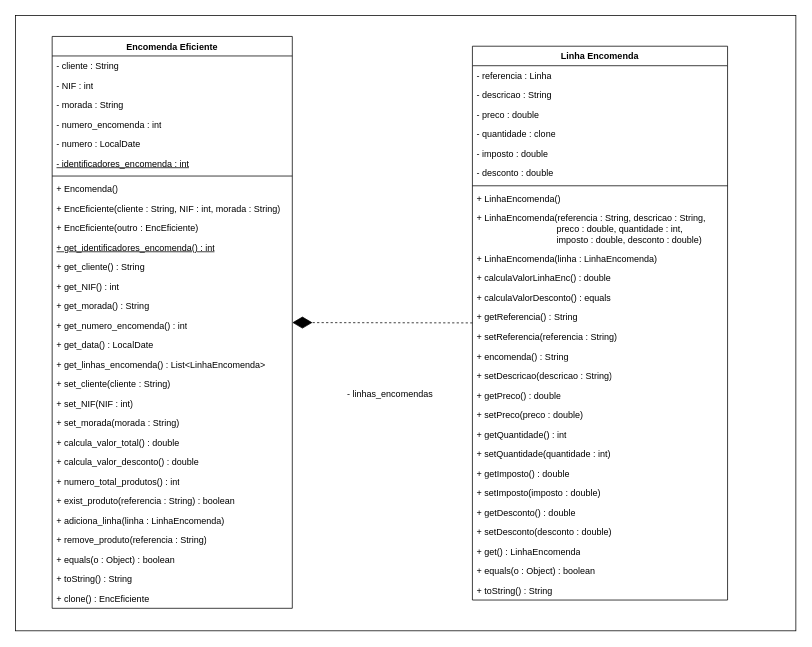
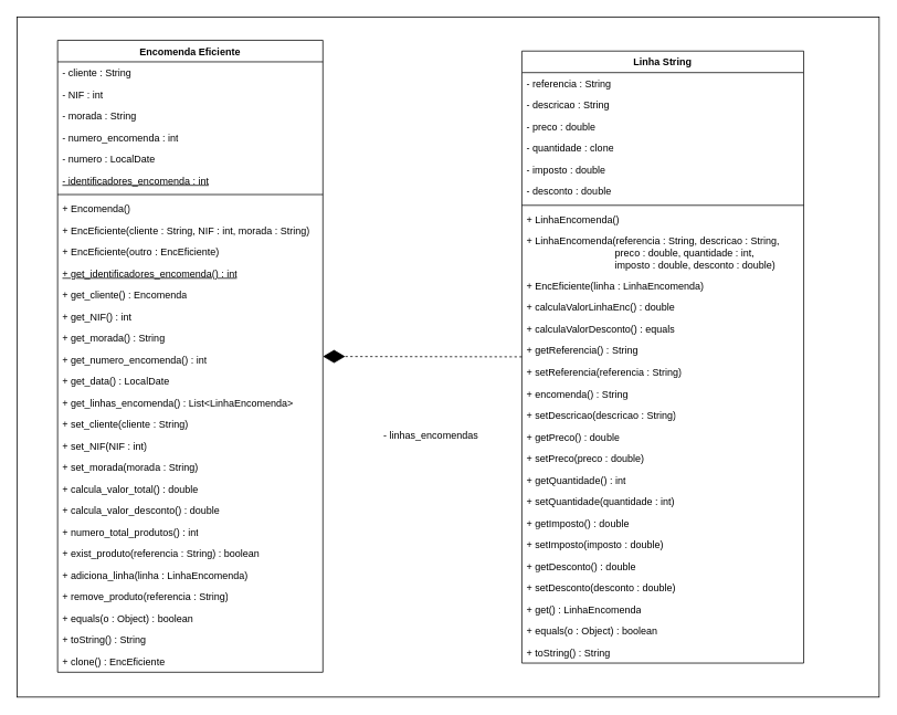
  <mxCell id="0" />
  <mxCell id="1" parent="0" />
  <mxCell id="2" value="" style="rounded=0;whiteSpace=wrap;html=1;" vertex="1" parent="1"><mxGeometry x="20" y="20" width="1040" height="820" as="geometry" /></mxCell>
- <mxCell id="3" value="&lt;div&gt;Linha Encomenda&lt;/div&gt;" style="swimlane;fontStyle=1;align=center;verticalAlign=top;childLayout=stackLayout;horizontal=1;startSize=26;horizontalStack=0;resizeParent=1;resizeParentMax=0;resizeLast=0;collapsible=1;marginBottom=0;whiteSpace=wrap;html=1;" vertex="1" parent="1"><mxGeometry x="629" y="61" width="340" height="738" as="geometry" /></mxCell>
- <mxCell id="4" value="- referencia : Linha" style="text;strokeColor=none;fillColor=none;align=left;verticalAlign=top;spacingLeft=4;spacingRight=4;overflow=hidden;rotatable=0;points=[[0,0.5],[1,0.5]];portConstraint=eastwest;whiteSpace=wrap;html=1;" vertex="1" parent="3"><mxGeometry y="26" width="340" height="26" as="geometry" /></mxCell>
+ <mxCell id="3" value="&lt;div&gt;Linha String&lt;/div&gt;" style="swimlane;fontStyle=1;align=center;verticalAlign=top;childLayout=stackLayout;horizontal=1;startSize=26;horizontalStack=0;resizeParent=1;resizeParentMax=0;resizeLast=0;collapsible=1;marginBottom=0;whiteSpace=wrap;html=1;" vertex="1" parent="1"><mxGeometry x="629" y="61" width="340" height="738" as="geometry" /></mxCell>
+ <mxCell id="4" value="- referencia : String" style="text;strokeColor=none;fillColor=none;align=left;verticalAlign=top;spacingLeft=4;spacingRight=4;overflow=hidden;rotatable=0;points=[[0,0.5],[1,0.5]];portConstraint=eastwest;whiteSpace=wrap;html=1;" vertex="1" parent="3"><mxGeometry y="26" width="340" height="26" as="geometry" /></mxCell>
  <mxCell id="5" value="- descricao : String" style="text;strokeColor=none;fillColor=none;align=left;verticalAlign=top;spacingLeft=4;spacingRight=4;overflow=hidden;rotatable=0;points=[[0,0.5],[1,0.5]];portConstraint=eastwest;whiteSpace=wrap;html=1;" vertex="1" parent="3"><mxGeometry y="52" width="340" height="26" as="geometry" /></mxCell>
  <mxCell id="6" value="- preco : double" style="text;strokeColor=none;fillColor=none;align=left;verticalAlign=top;spacingLeft=4;spacingRight=4;overflow=hidden;rotatable=0;points=[[0,0.5],[1,0.5]];portConstraint=eastwest;whiteSpace=wrap;html=1;" vertex="1" parent="3"><mxGeometry y="78" width="340" height="26" as="geometry" /></mxCell>
  <mxCell id="7" value="- quantidade : clone" style="text;strokeColor=none;fillColor=none;align=left;verticalAlign=top;spacingLeft=4;spacingRight=4;overflow=hidden;rotatable=0;points=[[0,0.5],[1,0.5]];portConstraint=eastwest;whiteSpace=wrap;html=1;" vertex="1" parent="3"><mxGeometry y="104" width="340" height="26" as="geometry" /></mxCell>
  <mxCell id="8" value="- imposto : double" style="text;strokeColor=none;fillColor=none;align=left;verticalAlign=top;spacingLeft=4;spacingRight=4;overflow=hidden;rotatable=0;points=[[0,0.5],[1,0.5]];portConstraint=eastwest;whiteSpace=wrap;html=1;" vertex="1" parent="3"><mxGeometry y="130" width="340" height="26" as="geometry" /></mxCell>
  <mxCell id="9" value="- desconto : double" style="text;strokeColor=none;fillColor=none;align=left;verticalAlign=top;spacingLeft=4;spacingRight=4;overflow=hidden;rotatable=0;points=[[0,0.5],[1,0.5]];portConstraint=eastwest;whiteSpace=wrap;html=1;" vertex="1" parent="3"><mxGeometry y="156" width="340" height="26" as="geometry" /></mxCell>
  <mxCell id="10" value="" style="line;strokeWidth=1;fillColor=none;align=left;verticalAlign=middle;spacingTop=-1;spacingLeft=3;spacingRight=3;rotatable=0;labelPosition=right;points=[];portConstraint=eastwest;strokeColor=inherit;" vertex="1" parent="3"><mxGeometry y="182" width="340" height="8" as="geometry" /></mxCell>
  <mxCell id="11" value="+ LinhaEncomenda()" style="text;strokeColor=none;fillColor=none;align=left;verticalAlign=top;spacingLeft=4;spacingRight=4;overflow=hidden;rotatable=0;points=[[0,0.5],[1,0.5]];portConstraint=eastwest;whiteSpace=wrap;html=1;" vertex="1" parent="3"><mxGeometry y="190" width="340" height="26" as="geometry" /></mxCell>
  <mxCell id="12" value="&lt;div&gt;+ LinhaEncomenda(referencia : String, descricao : String,&lt;/div&gt;&lt;div&gt;&lt;span style=&quot;white-space: pre;&quot;&gt;&#09;&lt;/span&gt;&lt;span style=&quot;white-space: pre;&quot;&gt;&#09;&lt;/span&gt;&lt;span style=&quot;white-space: pre;&quot;&gt;&#09;&lt;/span&gt;&lt;span style=&quot;white-space: pre;&quot;&gt;&#09;&lt;/span&gt;preco : double, quantidade : int,&lt;/div&gt;&lt;div&gt;&lt;span style=&quot;white-space: pre;&quot;&gt;&#09;&lt;/span&gt;&lt;span style=&quot;white-space: pre;&quot;&gt;&#09;&lt;/span&gt;&lt;span style=&quot;white-space: pre;&quot;&gt;&#09;&lt;/span&gt;&lt;span style=&quot;white-space: pre;&quot;&gt;&#09;&lt;/span&gt;imposto : double, desconto : double)&lt;/div&gt;" style="text;strokeColor=none;fillColor=none;align=left;verticalAlign=top;spacingLeft=4;spacingRight=4;overflow=hidden;rotatable=0;points=[[0,0.5],[1,0.5]];portConstraint=eastwest;whiteSpace=wrap;html=1;" vertex="1" parent="3"><mxGeometry y="216" width="340" height="54" as="geometry" /></mxCell>
- <mxCell id="13" value="+ LinhaEncomenda(linha : LinhaEncomenda)" style="text;strokeColor=none;fillColor=none;align=left;verticalAlign=top;spacingLeft=4;spacingRight=4;overflow=hidden;rotatable=0;points=[[0,0.5],[1,0.5]];portConstraint=eastwest;whiteSpace=wrap;html=1;" vertex="1" parent="3"><mxGeometry y="270" width="340" height="26" as="geometry" /></mxCell>
+ <mxCell id="13" value="+ EncEficiente(linha : LinhaEncomenda)" style="text;strokeColor=none;fillColor=none;align=left;verticalAlign=top;spacingLeft=4;spacingRight=4;overflow=hidden;rotatable=0;points=[[0,0.5],[1,0.5]];portConstraint=eastwest;whiteSpace=wrap;html=1;" vertex="1" parent="3"><mxGeometry y="270" width="340" height="26" as="geometry" /></mxCell>
  <mxCell id="14" value="+ calculaValorLinhaEnc() : double" style="text;strokeColor=none;fillColor=none;align=left;verticalAlign=top;spacingLeft=4;spacingRight=4;overflow=hidden;rotatable=0;points=[[0,0.5],[1,0.5]];portConstraint=eastwest;whiteSpace=wrap;html=1;" vertex="1" parent="3"><mxGeometry y="296" width="340" height="26" as="geometry" /></mxCell>
  <mxCell id="15" value="+ calculaValorDesconto() : equals" style="text;strokeColor=none;fillColor=none;align=left;verticalAlign=top;spacingLeft=4;spacingRight=4;overflow=hidden;rotatable=0;points=[[0,0.5],[1,0.5]];portConstraint=eastwest;whiteSpace=wrap;html=1;" vertex="1" parent="3"><mxGeometry y="322" width="340" height="26" as="geometry" /></mxCell>
  <mxCell id="16" value="+ getReferencia() : String" style="text;strokeColor=none;fillColor=none;align=left;verticalAlign=top;spacingLeft=4;spacingRight=4;overflow=hidden;rotatable=0;points=[[0,0.5],[1,0.5]];portConstraint=eastwest;whiteSpace=wrap;html=1;" vertex="1" parent="3"><mxGeometry y="348" width="340" height="26" as="geometry" /></mxCell>
  <mxCell id="17" value="+ setReferencia(referencia : String)" style="text;strokeColor=none;fillColor=none;align=left;verticalAlign=top;spacingLeft=4;spacingRight=4;overflow=hidden;rotatable=0;points=[[0,0.5],[1,0.5]];portConstraint=eastwest;whiteSpace=wrap;html=1;" vertex="1" parent="3"><mxGeometry y="374" width="340" height="26" as="geometry" /></mxCell>
  <mxCell id="18" value="+ encomenda() : String" style="text;strokeColor=none;fillColor=none;align=left;verticalAlign=top;spacingLeft=4;spacingRight=4;overflow=hidden;rotatable=0;points=[[0,0.5],[1,0.5]];portConstraint=eastwest;whiteSpace=wrap;html=1;" vertex="1" parent="3"><mxGeometry y="400" width="340" height="26" as="geometry" /></mxCell>
  <mxCell id="19" value="+ setDescricao(descricao : String)" style="text;strokeColor=none;fillColor=none;align=left;verticalAlign=top;spacingLeft=4;spacingRight=4;overflow=hidden;rotatable=0;points=[[0,0.5],[1,0.5]];portConstraint=eastwest;whiteSpace=wrap;html=1;" vertex="1" parent="3"><mxGeometry y="426" width="340" height="26" as="geometry" /></mxCell>
  <mxCell id="20" value="+ getPreco() : double" style="text;strokeColor=none;fillColor=none;align=left;verticalAlign=top;spacingLeft=4;spacingRight=4;overflow=hidden;rotatable=0;points=[[0,0.5],[1,0.5]];portConstraint=eastwest;whiteSpace=wrap;html=1;" vertex="1" parent="3"><mxGeometry y="452" width="340" height="26" as="geometry" /></mxCell>
  <mxCell id="21" value="+ setPreco(preco : double)" style="text;strokeColor=none;fillColor=none;align=left;verticalAlign=top;spacingLeft=4;spacingRight=4;overflow=hidden;rotatable=0;points=[[0,0.5],[1,0.5]];portConstraint=eastwest;whiteSpace=wrap;html=1;" vertex="1" parent="3"><mxGeometry y="478" width="340" height="26" as="geometry" /></mxCell>
  <mxCell id="22" value="+ getQuantidade() : int" style="text;strokeColor=none;fillColor=none;align=left;verticalAlign=top;spacingLeft=4;spacingRight=4;overflow=hidden;rotatable=0;points=[[0,0.5],[1,0.5]];portConstraint=eastwest;whiteSpace=wrap;html=1;" vertex="1" parent="3"><mxGeometry y="504" width="340" height="26" as="geometry" /></mxCell>
  <mxCell id="23" value="+ setQuantidade(quantidade : int)" style="text;strokeColor=none;fillColor=none;align=left;verticalAlign=top;spacingLeft=4;spacingRight=4;overflow=hidden;rotatable=0;points=[[0,0.5],[1,0.5]];portConstraint=eastwest;whiteSpace=wrap;html=1;" vertex="1" parent="3"><mxGeometry y="530" width="340" height="26" as="geometry" /></mxCell>
  <mxCell id="24" value="+ getImposto() : double" style="text;strokeColor=none;fillColor=none;align=left;verticalAlign=top;spacingLeft=4;spacingRight=4;overflow=hidden;rotatable=0;points=[[0,0.5],[1,0.5]];portConstraint=eastwest;whiteSpace=wrap;html=1;" vertex="1" parent="3"><mxGeometry y="556" width="340" height="26" as="geometry" /></mxCell>
  <mxCell id="25" value="+ setImposto(imposto : double)" style="text;strokeColor=none;fillColor=none;align=left;verticalAlign=top;spacingLeft=4;spacingRight=4;overflow=hidden;rotatable=0;points=[[0,0.5],[1,0.5]];portConstraint=eastwest;whiteSpace=wrap;html=1;" vertex="1" parent="3"><mxGeometry y="582" width="340" height="26" as="geometry" /></mxCell>
  <mxCell id="26" value="+ getDesconto() : double" style="text;strokeColor=none;fillColor=none;align=left;verticalAlign=top;spacingLeft=4;spacingRight=4;overflow=hidden;rotatable=0;points=[[0,0.5],[1,0.5]];portConstraint=eastwest;whiteSpace=wrap;html=1;" vertex="1" parent="3"><mxGeometry y="608" width="340" height="26" as="geometry" /></mxCell>
  <mxCell id="27" value="+ setDesconto(desconto : double)" style="text;strokeColor=none;fillColor=none;align=left;verticalAlign=top;spacingLeft=4;spacingRight=4;overflow=hidden;rotatable=0;points=[[0,0.5],[1,0.5]];portConstraint=eastwest;whiteSpace=wrap;html=1;" vertex="1" parent="3"><mxGeometry y="634" width="340" height="26" as="geometry" /></mxCell>
  <mxCell id="28" value="+ get() : LinhaEncomenda" style="text;strokeColor=none;fillColor=none;align=left;verticalAlign=top;spacingLeft=4;spacingRight=4;overflow=hidden;rotatable=0;points=[[0,0.5],[1,0.5]];portConstraint=eastwest;whiteSpace=wrap;html=1;" vertex="1" parent="3"><mxGeometry y="660" width="340" height="26" as="geometry" /></mxCell>
  <mxCell id="29" value="+ equals(o : Object) : boolean" style="text;strokeColor=none;fillColor=none;align=left;verticalAlign=top;spacingLeft=4;spacingRight=4;overflow=hidden;rotatable=0;points=[[0,0.5],[1,0.5]];portConstraint=eastwest;whiteSpace=wrap;html=1;" vertex="1" parent="3"><mxGeometry y="686" width="340" height="26" as="geometry" /></mxCell>
  <mxCell id="30" value="+ toString() : String" style="text;strokeColor=none;fillColor=none;align=left;verticalAlign=top;spacingLeft=4;spacingRight=4;overflow=hidden;rotatable=0;points=[[0,0.5],[1,0.5]];portConstraint=eastwest;whiteSpace=wrap;html=1;" vertex="1" parent="3"><mxGeometry y="712" width="340" height="26" as="geometry" /></mxCell>
  <mxCell id="31" value="Encomenda Eficiente" style="swimlane;fontStyle=1;align=center;verticalAlign=top;childLayout=stackLayout;horizontal=1;startSize=26;horizontalStack=0;resizeParent=1;resizeParentMax=0;resizeLast=0;collapsible=1;marginBottom=0;whiteSpace=wrap;html=1;" vertex="1" parent="1"><mxGeometry x="69" y="48" width="320" height="762" as="geometry" /></mxCell>
  <mxCell id="32" value="- cliente : String" style="text;strokeColor=none;fillColor=none;align=left;verticalAlign=top;spacingLeft=4;spacingRight=4;overflow=hidden;rotatable=0;points=[[0,0.5],[1,0.5]];portConstraint=eastwest;whiteSpace=wrap;html=1;" vertex="1" parent="31"><mxGeometry y="26" width="320" height="26" as="geometry" /></mxCell>
  <mxCell id="33" value="- NIF : int" style="text;strokeColor=none;fillColor=none;align=left;verticalAlign=top;spacingLeft=4;spacingRight=4;overflow=hidden;rotatable=0;points=[[0,0.5],[1,0.5]];portConstraint=eastwest;whiteSpace=wrap;html=1;" vertex="1" parent="31"><mxGeometry y="52" width="320" height="26" as="geometry" /></mxCell>
  <mxCell id="34" value="- morada : String" style="text;strokeColor=none;fillColor=none;align=left;verticalAlign=top;spacingLeft=4;spacingRight=4;overflow=hidden;rotatable=0;points=[[0,0.5],[1,0.5]];portConstraint=eastwest;whiteSpace=wrap;html=1;" vertex="1" parent="31"><mxGeometry y="78" width="320" height="26" as="geometry" /></mxCell>
  <mxCell id="35" value="- numero_encomenda : int" style="text;strokeColor=none;fillColor=none;align=left;verticalAlign=top;spacingLeft=4;spacingRight=4;overflow=hidden;rotatable=0;points=[[0,0.5],[1,0.5]];portConstraint=eastwest;whiteSpace=wrap;html=1;" vertex="1" parent="31"><mxGeometry y="104" width="320" height="26" as="geometry" /></mxCell>
  <mxCell id="36" value="- numero : LocalDate" style="text;strokeColor=none;fillColor=none;align=left;verticalAlign=top;spacingLeft=4;spacingRight=4;overflow=hidden;rotatable=0;points=[[0,0.5],[1,0.5]];portConstraint=eastwest;whiteSpace=wrap;html=1;" vertex="1" parent="31"><mxGeometry y="130" width="320" height="26" as="geometry" /></mxCell>
  <mxCell id="37" value="&lt;u&gt;- identificadores_encomenda : int&lt;/u&gt;" style="text;strokeColor=none;fillColor=none;align=left;verticalAlign=top;spacingLeft=4;spacingRight=4;overflow=hidden;rotatable=0;points=[[0,0.5],[1,0.5]];portConstraint=eastwest;whiteSpace=wrap;html=1;" vertex="1" parent="31"><mxGeometry y="156" width="320" height="26" as="geometry" /></mxCell>
  <mxCell id="38" value="" style="line;strokeWidth=1;fillColor=none;align=left;verticalAlign=middle;spacingTop=-1;spacingLeft=3;spacingRight=3;rotatable=0;labelPosition=right;points=[];portConstraint=eastwest;strokeColor=inherit;" vertex="1" parent="31"><mxGeometry y="182" width="320" height="8" as="geometry" /></mxCell>
  <mxCell id="39" value="+ Encomenda()" style="text;strokeColor=none;fillColor=none;align=left;verticalAlign=top;spacingLeft=4;spacingRight=4;overflow=hidden;rotatable=0;points=[[0,0.5],[1,0.5]];portConstraint=eastwest;whiteSpace=wrap;html=1;" vertex="1" parent="31"><mxGeometry y="190" width="320" height="26" as="geometry" /></mxCell>
  <mxCell id="40" value="+ EncEficiente(cliente : String, NIF : int, morada : String)" style="text;strokeColor=none;fillColor=none;align=left;verticalAlign=top;spacingLeft=4;spacingRight=4;overflow=hidden;rotatable=0;points=[[0,0.5],[1,0.5]];portConstraint=eastwest;whiteSpace=wrap;html=1;" vertex="1" parent="31"><mxGeometry y="216" width="320" height="26" as="geometry" /></mxCell>
  <mxCell id="41" value="+ EncEficiente(outro : EncEficiente)" style="text;strokeColor=none;fillColor=none;align=left;verticalAlign=top;spacingLeft=4;spacingRight=4;overflow=hidden;rotatable=0;points=[[0,0.5],[1,0.5]];portConstraint=eastwest;whiteSpace=wrap;html=1;" vertex="1" parent="31"><mxGeometry y="242" width="320" height="26" as="geometry" /></mxCell>
  <mxCell id="42" value="&lt;u&gt;+ get_identificadores_encomenda() : int&lt;/u&gt;" style="text;strokeColor=none;fillColor=none;align=left;verticalAlign=top;spacingLeft=4;spacingRight=4;overflow=hidden;rotatable=0;points=[[0,0.5],[1,0.5]];portConstraint=eastwest;whiteSpace=wrap;html=1;" vertex="1" parent="31"><mxGeometry y="268" width="320" height="26" as="geometry" /></mxCell>
- <mxCell id="43" value="+ get_cliente() : String" style="text;strokeColor=none;fillColor=none;align=left;verticalAlign=top;spacingLeft=4;spacingRight=4;overflow=hidden;rotatable=0;points=[[0,0.5],[1,0.5]];portConstraint=eastwest;whiteSpace=wrap;html=1;" vertex="1" parent="31"><mxGeometry y="294" width="320" height="26" as="geometry" /></mxCell>
+ <mxCell id="43" value="+ get_cliente() : Encomenda" style="text;strokeColor=none;fillColor=none;align=left;verticalAlign=top;spacingLeft=4;spacingRight=4;overflow=hidden;rotatable=0;points=[[0,0.5],[1,0.5]];portConstraint=eastwest;whiteSpace=wrap;html=1;" vertex="1" parent="31"><mxGeometry y="294" width="320" height="26" as="geometry" /></mxCell>
  <mxCell id="44" value="+ get_NIF() : int" style="text;strokeColor=none;fillColor=none;align=left;verticalAlign=top;spacingLeft=4;spacingRight=4;overflow=hidden;rotatable=0;points=[[0,0.5],[1,0.5]];portConstraint=eastwest;whiteSpace=wrap;html=1;" vertex="1" parent="31"><mxGeometry y="320" width="320" height="26" as="geometry" /></mxCell>
  <mxCell id="45" value="+ get_morada() : String" style="text;strokeColor=none;fillColor=none;align=left;verticalAlign=top;spacingLeft=4;spacingRight=4;overflow=hidden;rotatable=0;points=[[0,0.5],[1,0.5]];portConstraint=eastwest;whiteSpace=wrap;html=1;" vertex="1" parent="31"><mxGeometry y="346" width="320" height="26" as="geometry" /></mxCell>
  <mxCell id="46" value="+ get_numero_encomenda() : int" style="text;strokeColor=none;fillColor=none;align=left;verticalAlign=top;spacingLeft=4;spacingRight=4;overflow=hidden;rotatable=0;points=[[0,0.5],[1,0.5]];portConstraint=eastwest;whiteSpace=wrap;html=1;" vertex="1" parent="31"><mxGeometry y="372" width="320" height="26" as="geometry" /></mxCell>
  <mxCell id="47" value="+ get_data() : LocalDate" style="text;strokeColor=none;fillColor=none;align=left;verticalAlign=top;spacingLeft=4;spacingRight=4;overflow=hidden;rotatable=0;points=[[0,0.5],[1,0.5]];portConstraint=eastwest;whiteSpace=wrap;html=1;" vertex="1" parent="31"><mxGeometry y="398" width="320" height="26" as="geometry" /></mxCell>
  <mxCell id="48" value="+ get_linhas_encomenda() : List&amp;lt;LinhaEncomenda&amp;gt;" style="text;strokeColor=none;fillColor=none;align=left;verticalAlign=top;spacingLeft=4;spacingRight=4;overflow=hidden;rotatable=0;points=[[0,0.5],[1,0.5]];portConstraint=eastwest;whiteSpace=wrap;html=1;" vertex="1" parent="31"><mxGeometry y="424" width="320" height="26" as="geometry" /></mxCell>
  <mxCell id="49" value="+ set_cliente(cliente : String)" style="text;strokeColor=none;fillColor=none;align=left;verticalAlign=top;spacingLeft=4;spacingRight=4;overflow=hidden;rotatable=0;points=[[0,0.5],[1,0.5]];portConstraint=eastwest;whiteSpace=wrap;html=1;" vertex="1" parent="31"><mxGeometry y="450" width="320" height="26" as="geometry" /></mxCell>
  <mxCell id="50" value="+ set_NIF(NIF : int)" style="text;strokeColor=none;fillColor=none;align=left;verticalAlign=top;spacingLeft=4;spacingRight=4;overflow=hidden;rotatable=0;points=[[0,0.5],[1,0.5]];portConstraint=eastwest;whiteSpace=wrap;html=1;" vertex="1" parent="31"><mxGeometry y="476" width="320" height="26" as="geometry" /></mxCell>
  <mxCell id="51" value="+ set_morada(morada : String)" style="text;strokeColor=none;fillColor=none;align=left;verticalAlign=top;spacingLeft=4;spacingRight=4;overflow=hidden;rotatable=0;points=[[0,0.5],[1,0.5]];portConstraint=eastwest;whiteSpace=wrap;html=1;" vertex="1" parent="31"><mxGeometry y="502" width="320" height="26" as="geometry" /></mxCell>
  <mxCell id="52" value="+ calcula_valor_total() : double" style="text;strokeColor=none;fillColor=none;align=left;verticalAlign=top;spacingLeft=4;spacingRight=4;overflow=hidden;rotatable=0;points=[[0,0.5],[1,0.5]];portConstraint=eastwest;whiteSpace=wrap;html=1;" vertex="1" parent="31"><mxGeometry y="528" width="320" height="26" as="geometry" /></mxCell>
  <mxCell id="53" value="+ calcula_valor_desconto() : double" style="text;strokeColor=none;fillColor=none;align=left;verticalAlign=top;spacingLeft=4;spacingRight=4;overflow=hidden;rotatable=0;points=[[0,0.5],[1,0.5]];portConstraint=eastwest;whiteSpace=wrap;html=1;" vertex="1" parent="31"><mxGeometry y="554" width="320" height="26" as="geometry" /></mxCell>
  <mxCell id="54" value="+ numero_total_produtos() : int" style="text;strokeColor=none;fillColor=none;align=left;verticalAlign=top;spacingLeft=4;spacingRight=4;overflow=hidden;rotatable=0;points=[[0,0.5],[1,0.5]];portConstraint=eastwest;whiteSpace=wrap;html=1;" vertex="1" parent="31"><mxGeometry y="580" width="320" height="26" as="geometry" /></mxCell>
  <mxCell id="55" value="+ exist_produto(referencia : String) : boolean" style="text;strokeColor=none;fillColor=none;align=left;verticalAlign=top;spacingLeft=4;spacingRight=4;overflow=hidden;rotatable=0;points=[[0,0.5],[1,0.5]];portConstraint=eastwest;whiteSpace=wrap;html=1;" vertex="1" parent="31"><mxGeometry y="606" width="320" height="26" as="geometry" /></mxCell>
  <mxCell id="56" value="+ adiciona_linha(linha : LinhaEncomenda)" style="text;strokeColor=none;fillColor=none;align=left;verticalAlign=top;spacingLeft=4;spacingRight=4;overflow=hidden;rotatable=0;points=[[0,0.5],[1,0.5]];portConstraint=eastwest;whiteSpace=wrap;html=1;" vertex="1" parent="31"><mxGeometry y="632" width="320" height="26" as="geometry" /></mxCell>
  <mxCell id="57" value="+ remove_produto(referencia : String)" style="text;strokeColor=none;fillColor=none;align=left;verticalAlign=top;spacingLeft=4;spacingRight=4;overflow=hidden;rotatable=0;points=[[0,0.5],[1,0.5]];portConstraint=eastwest;whiteSpace=wrap;html=1;" vertex="1" parent="31"><mxGeometry y="658" width="320" height="26" as="geometry" /></mxCell>
  <mxCell id="58" value="+ equals(o : Object) : boolean" style="text;strokeColor=none;fillColor=none;align=left;verticalAlign=top;spacingLeft=4;spacingRight=4;overflow=hidden;rotatable=0;points=[[0,0.5],[1,0.5]];portConstraint=eastwest;whiteSpace=wrap;html=1;" vertex="1" parent="31"><mxGeometry y="684" width="320" height="26" as="geometry" /></mxCell>
  <mxCell id="59" value="+ toString() : String" style="text;strokeColor=none;fillColor=none;align=left;verticalAlign=top;spacingLeft=4;spacingRight=4;overflow=hidden;rotatable=0;points=[[0,0.5],[1,0.5]];portConstraint=eastwest;whiteSpace=wrap;html=1;" vertex="1" parent="31"><mxGeometry y="710" width="320" height="26" as="geometry" /></mxCell>
  <mxCell id="60" value="+ clone() : EncEficiente" style="text;strokeColor=none;fillColor=none;align=left;verticalAlign=top;spacingLeft=4;spacingRight=4;overflow=hidden;rotatable=0;points=[[0,0.5],[1,0.5]];portConstraint=eastwest;whiteSpace=wrap;html=1;" vertex="1" parent="31"><mxGeometry y="736" width="320" height="26" as="geometry" /></mxCell>
  <mxCell id="61" value="" style="endArrow=diamondThin;endFill=1;endSize=24;html=1;rounded=0;dashed=1;" edge="1" parent="1" source="3" target="31"><mxGeometry width="160" relative="1" as="geometry"><mxPoint x="639" y="580" as="sourcePoint" /><mxPoint x="479" y="580" as="targetPoint" /></mxGeometry></mxCell>
  <mxCell id="62" value="- linhas_encomendas" style="text;html=1;align=center;verticalAlign=middle;resizable=0;points=[];autosize=1;strokeColor=none;fillColor=none;" vertex="1" parent="1"><mxGeometry x="449" y="510" width="140" height="30" as="geometry" /></mxCell>
